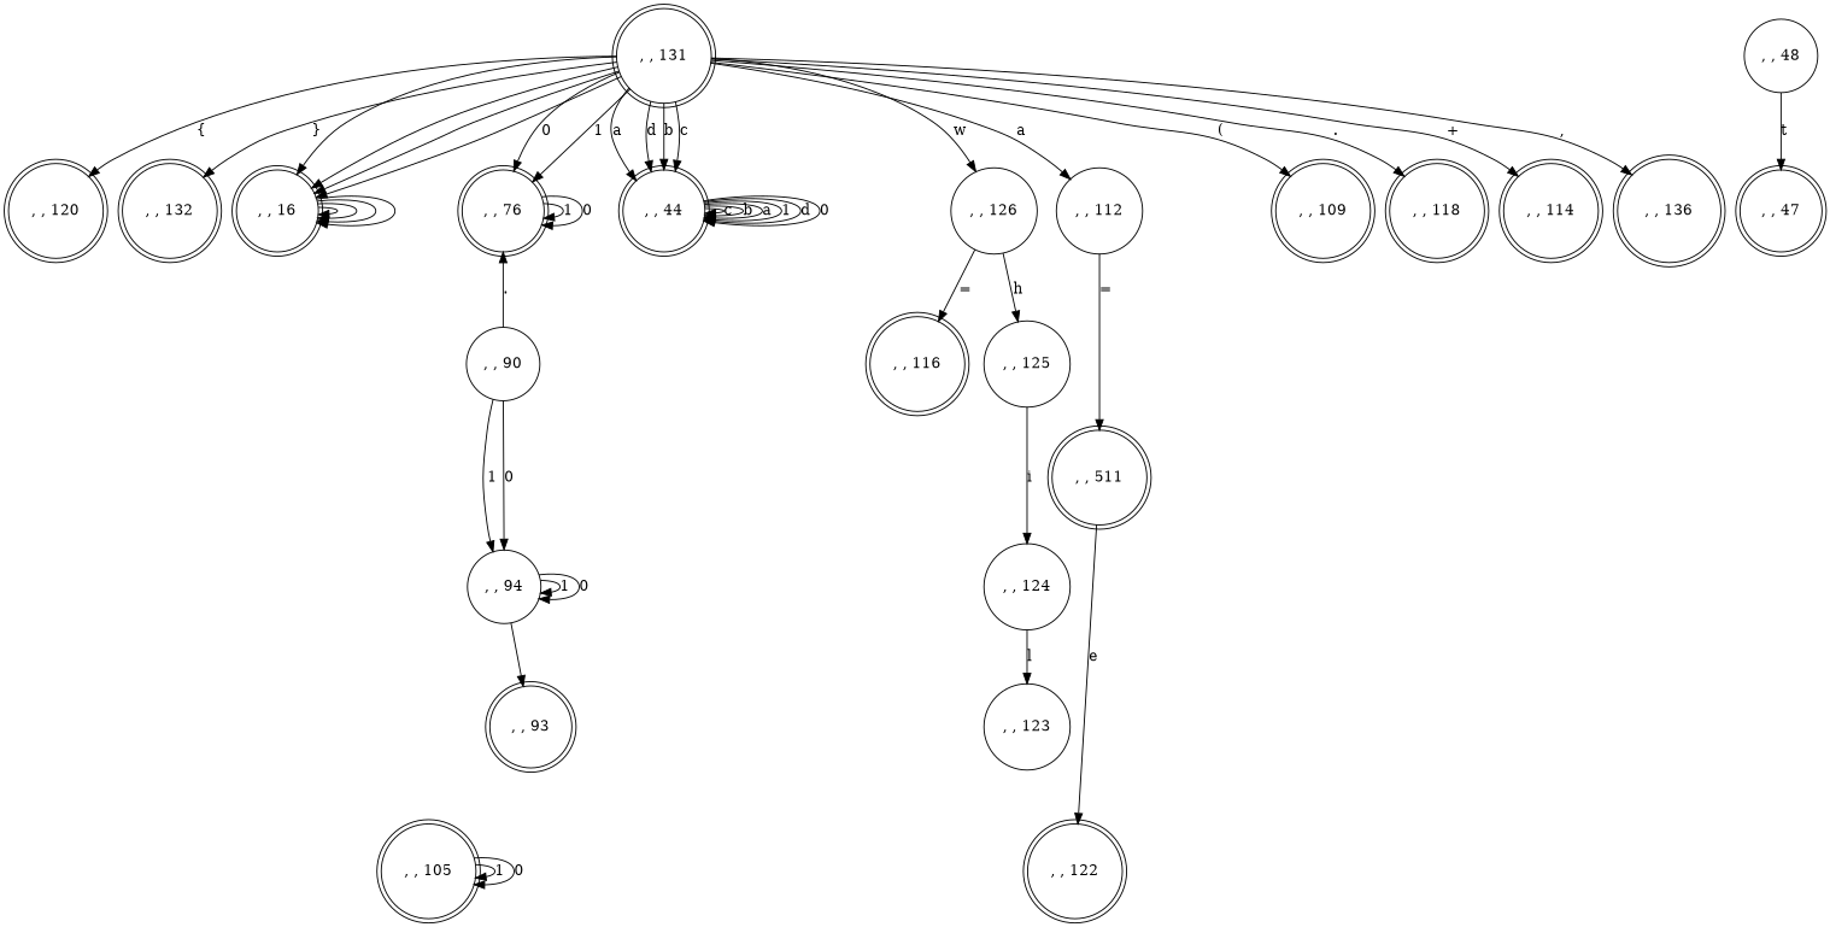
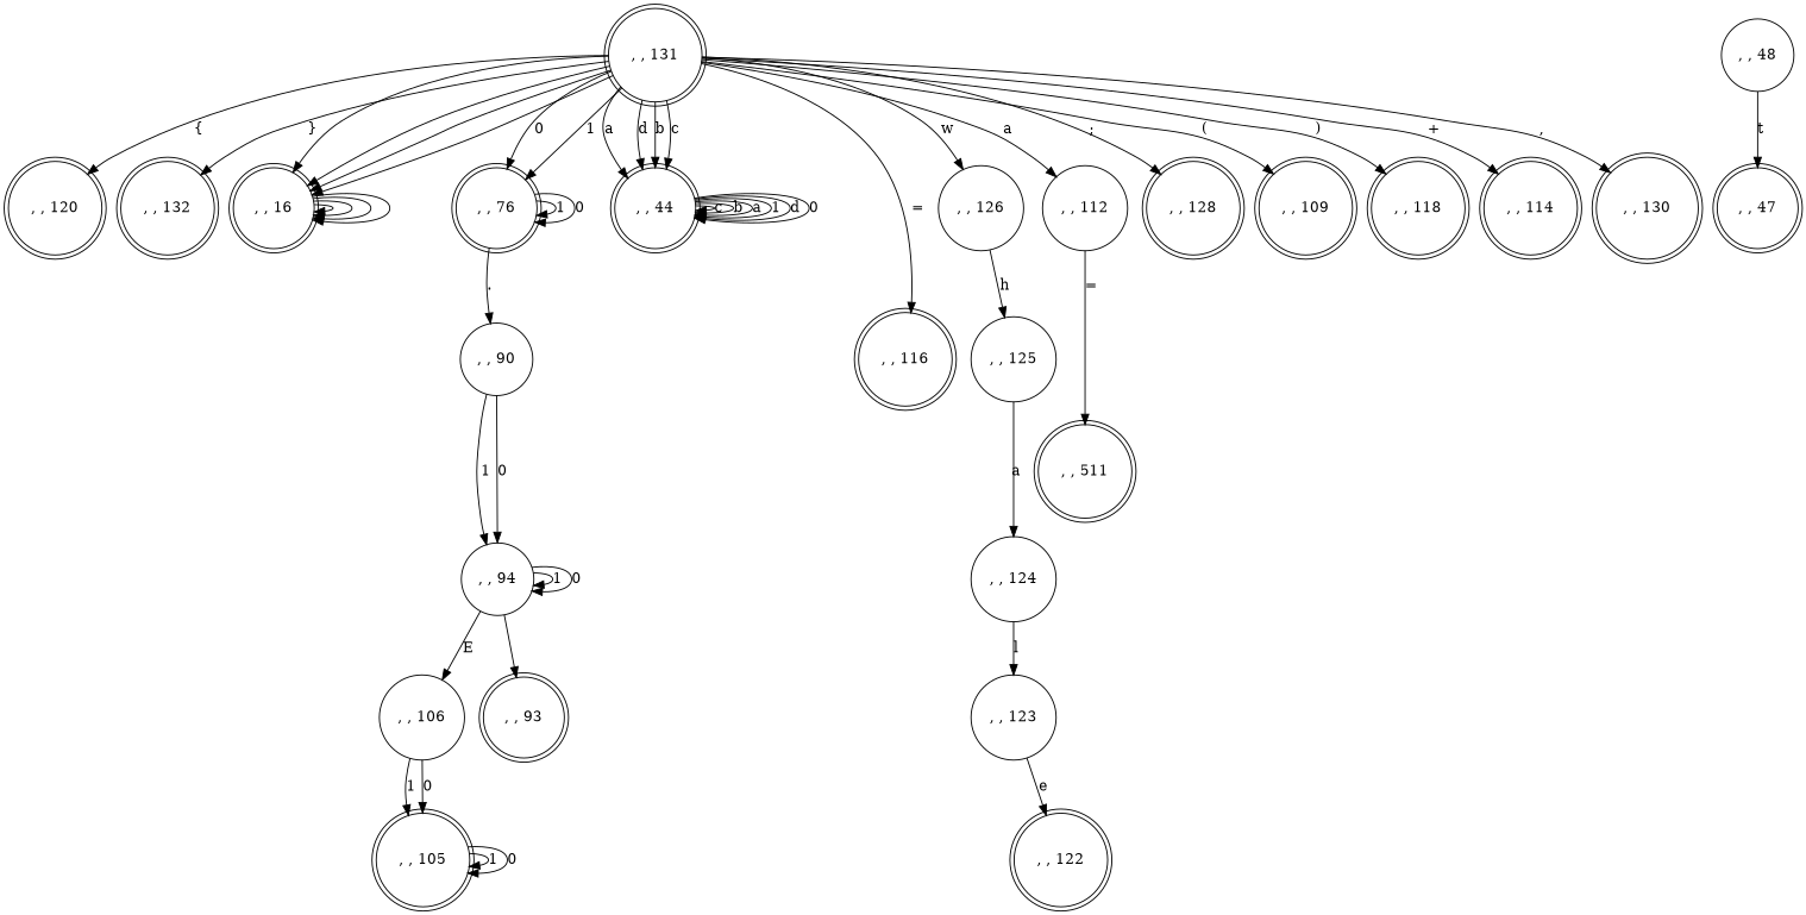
  digraph {
    rankdir=TB
    node [shape=doublecircle]
    n1 [label=", , 131"]
    n2 [label=", , 120"]
    n3 [label=", , 132"]
    n4 [label=", , 16"]
    n5 [label=", , 76"]
    n6 [label=", , 44"]
    n7 [label=", , 126" shape=circle]
    n8 [label=", , 116"]
    n9 [label=", , 112" shape=circle]
+   n10 [label=", , 128"]
    n11 [label=", , 109"]
    n12 [label=", , 118"]
    n13 [label=", , 114"]
-   n14 [label=", , 136"]
+   n14 [label=", , 130"]
    n15 [label=", , 90" shape=circle]
    n16 [label=", , 125" shape=circle]
    n17 [label=", , 511"]
    n18 [label=", , 48" shape=circle]
    n19 [label=", , 47"]
    n20 [label=", , 94" shape=circle]
+   n21 [label=", , 106" shape=circle]
    n22 [label=", , 93"]
    n23 [label=", , 105"]
    n24 [label=", , 124" shape=circle]
    n25 [label=", , 123" shape=circle]
    n26 [label=", , 122"]
    n1 -> n2 [label="{"]
    n1 -> n3 [label="}"]
    n1 -> n4 [label="	"]
    n1 -> n4
    n1 -> n4 [label=""]
    n1 -> n4 [label=" "]
    n1 -> n5 [label=0]
    n1 -> n5 [label=1]
    n1 -> n6 [label=a]
    n1 -> n6 [label=d]
    n1 -> n6 [label=b]
    n1 -> n6 [label=c]
    n1 -> n7 [label=w]
-   n7 -> n8 [label="="]
+   n1 -> n8 [label="="]
    n1 -> n9 [label=a]
+   n1 -> n10 [label=";"]
    n1 -> n11 [label="("]
-   n1 -> n12 [label="."]
+   n1 -> n12 [label=")"]
    n1 -> n13 [label="+"]
    n1 -> n14 [label=","]
    n4 -> n4 [label=" "]
    n4 -> n4 [label=""]
    n4 -> n4
    n4 -> n4 [label="	"]
    n5 -> n5 [label=1]
    n5 -> n5 [label=0]
-   n15 -> n5 [label="."]
+   n5 -> n15 [label="."]
    n6 -> n6 [label=c]
    n6 -> n6 [label=b]
    n6 -> n6 [label=a]
    n6 -> n6 [label=1]
    n6 -> n6 [label=d]
    n6 -> n6 [label=0]
    n7 -> n16 [label=h]
    n9 -> n17 [label="="]
    n15 -> n20 [label=1]
    n15 -> n20 [label=0]
-   n16 -> n24 [label=i]
+   n16 -> n24 [label=a]
    n18 -> n19 [label=t]
    n20 -> n20 [label=1]
    n20 -> n20 [label=0]
+   n20 -> n21 [label=E]
    n20 -> n22 [label=" "]
+   n21 -> n23 [label=1]
+   n21 -> n23 [label=0]
    n23 -> n23 [label=1]
    n23 -> n23 [label=0]
    n24 -> n25 [label=l]
-   n17 -> n26 [label=e]
+   n25 -> n26 [label=e]
  }
